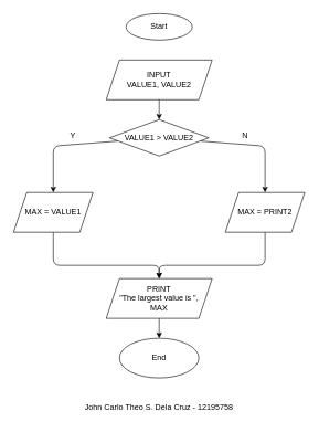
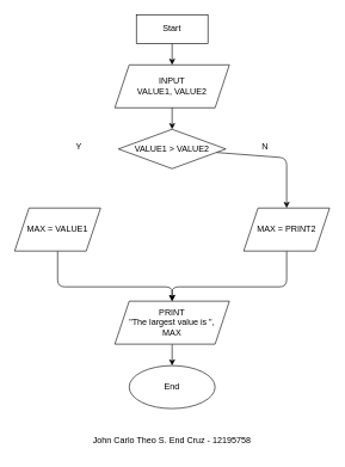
  <mxCell id="0" />
  <mxCell id="1" parent="0" />
- <mxCell id="3" value="Start" style="ellipse;whiteSpace=wrap;html=1;" vertex="1" parent="1"><mxGeometry x="190" y="20" width="100" height="40" as="geometry" /></mxCell>
+ <mxCell id="2" value="" style="edgeStyle=none;html=1;" edge="1" parent="1" source="3" target="4"><mxGeometry relative="1" as="geometry" /></mxCell>
+ <mxCell id="3" value="Start" style="whiteSpace=wrap;html=1;rounded=0;" vertex="1" parent="1"><mxGeometry x="190" y="20" width="100" height="40" as="geometry" /></mxCell>
  <mxCell id="4" value="INPUT&lt;br&gt;VALUE1, VALUE2" style="shape=parallelogram;perimeter=parallelogramPerimeter;whiteSpace=wrap;html=1;fixedSize=1;" vertex="1" parent="1"><mxGeometry x="160" y="90" width="160" height="60" as="geometry" /></mxCell>
  <mxCell id="5" value="" style="edgeStyle=none;html=1;" edge="1" parent="1" target="8"><mxGeometry relative="1" as="geometry"><mxPoint x="240" y="150" as="sourcePoint" /></mxGeometry></mxCell>
- <mxCell id="6" style="edgeStyle=none;html=1;entryX=0.5;entryY=0;entryDx=0;entryDy=0;" edge="1" parent="1" source="8" target="12"><mxGeometry relative="1" as="geometry"><Array as="points"><mxPoint x="80" y="220" /></Array></mxGeometry></mxCell>
  <mxCell id="7" style="edgeStyle=none;html=1;entryX=0.5;entryY=0;entryDx=0;entryDy=0;" edge="1" parent="1" source="8" target="10"><mxGeometry relative="1" as="geometry"><Array as="points"><mxPoint x="400" y="220" /></Array></mxGeometry></mxCell>
  <mxCell id="8" value="VALUE1 &amp;gt; VALUE2" style="rhombus;whiteSpace=wrap;html=1;" vertex="1" parent="1"><mxGeometry x="165" y="180" width="150" height="55" as="geometry" /></mxCell>
  <mxCell id="9" style="edgeStyle=none;html=1;exitX=0.5;exitY=1;exitDx=0;exitDy=0;entryX=0.5;entryY=0;entryDx=0;entryDy=0;" edge="1" parent="1" source="10"><mxGeometry relative="1" as="geometry"><Array as="points"><mxPoint x="400" y="400" /><mxPoint x="240" y="400" /></Array><mxPoint x="240" y="420" as="targetPoint" /></mxGeometry></mxCell>
  <mxCell id="10" value="MAX = PRINT2" style="shape=parallelogram;perimeter=parallelogramPerimeter;whiteSpace=wrap;html=1;fixedSize=1;" vertex="1" parent="1"><mxGeometry x="340" y="290" width="120" height="60" as="geometry" /></mxCell>
  <mxCell id="11" style="edgeStyle=none;html=1;exitX=0.5;exitY=1;exitDx=0;exitDy=0;entryX=0.5;entryY=0;entryDx=0;entryDy=0;" edge="1" parent="1" source="12"><mxGeometry relative="1" as="geometry"><Array as="points"><mxPoint x="80" y="400" /><mxPoint x="240" y="400" /></Array><mxPoint x="240" y="420" as="targetPoint" /></mxGeometry></mxCell>
  <mxCell id="12" value="MAX = VALUE1" style="shape=parallelogram;perimeter=parallelogramPerimeter;whiteSpace=wrap;html=1;fixedSize=1;" vertex="1" parent="1"><mxGeometry x="20" y="290" width="120" height="60" as="geometry" /></mxCell>
  <mxCell id="13" value="N" style="text;html=1;strokeColor=none;fillColor=none;align=center;verticalAlign=middle;whiteSpace=wrap;rounded=0;" vertex="1" parent="1"><mxGeometry x="340" y="190" width="60" height="30" as="geometry" /></mxCell>
  <mxCell id="14" value="Y" style="text;html=1;strokeColor=none;fillColor=none;align=center;verticalAlign=middle;whiteSpace=wrap;rounded=0;" vertex="1" parent="1"><mxGeometry x="80" y="190" width="60" height="30" as="geometry" /></mxCell>
- <mxCell id="15" value="John Carlo Theo S. Dela Cruz - 12195758" style="text;html=1;strokeColor=none;fillColor=none;align=center;verticalAlign=middle;whiteSpace=wrap;rounded=0;" vertex="1" parent="1"><mxGeometry x="100" y="600" width="280" height="30" as="geometry" /></mxCell>
+ <mxCell id="15" value="John Carlo Theo S. End Cruz - 12195758" style="text;html=1;strokeColor=none;fillColor=none;align=center;verticalAlign=middle;whiteSpace=wrap;rounded=0;" vertex="1" parent="1"><mxGeometry x="100" y="600" width="280" height="30" as="geometry" /></mxCell>
  <mxCell id="16" value="" style="edgeStyle=none;html=1;" edge="1" parent="1" source="17" target="18"><mxGeometry relative="1" as="geometry" /></mxCell>
  <mxCell id="17" value="PRINT&lt;br&gt;&quot;The largest value is &quot;,&lt;br&gt;MAX" style="shape=parallelogram;perimeter=parallelogramPerimeter;whiteSpace=wrap;html=1;fixedSize=1;" vertex="1" parent="1"><mxGeometry x="160" y="420" width="160" height="60" as="geometry" /></mxCell>
  <mxCell id="18" value="End" style="ellipse;whiteSpace=wrap;html=1;" vertex="1" parent="1"><mxGeometry x="180" y="510" width="120" height="60" as="geometry" /></mxCell>
